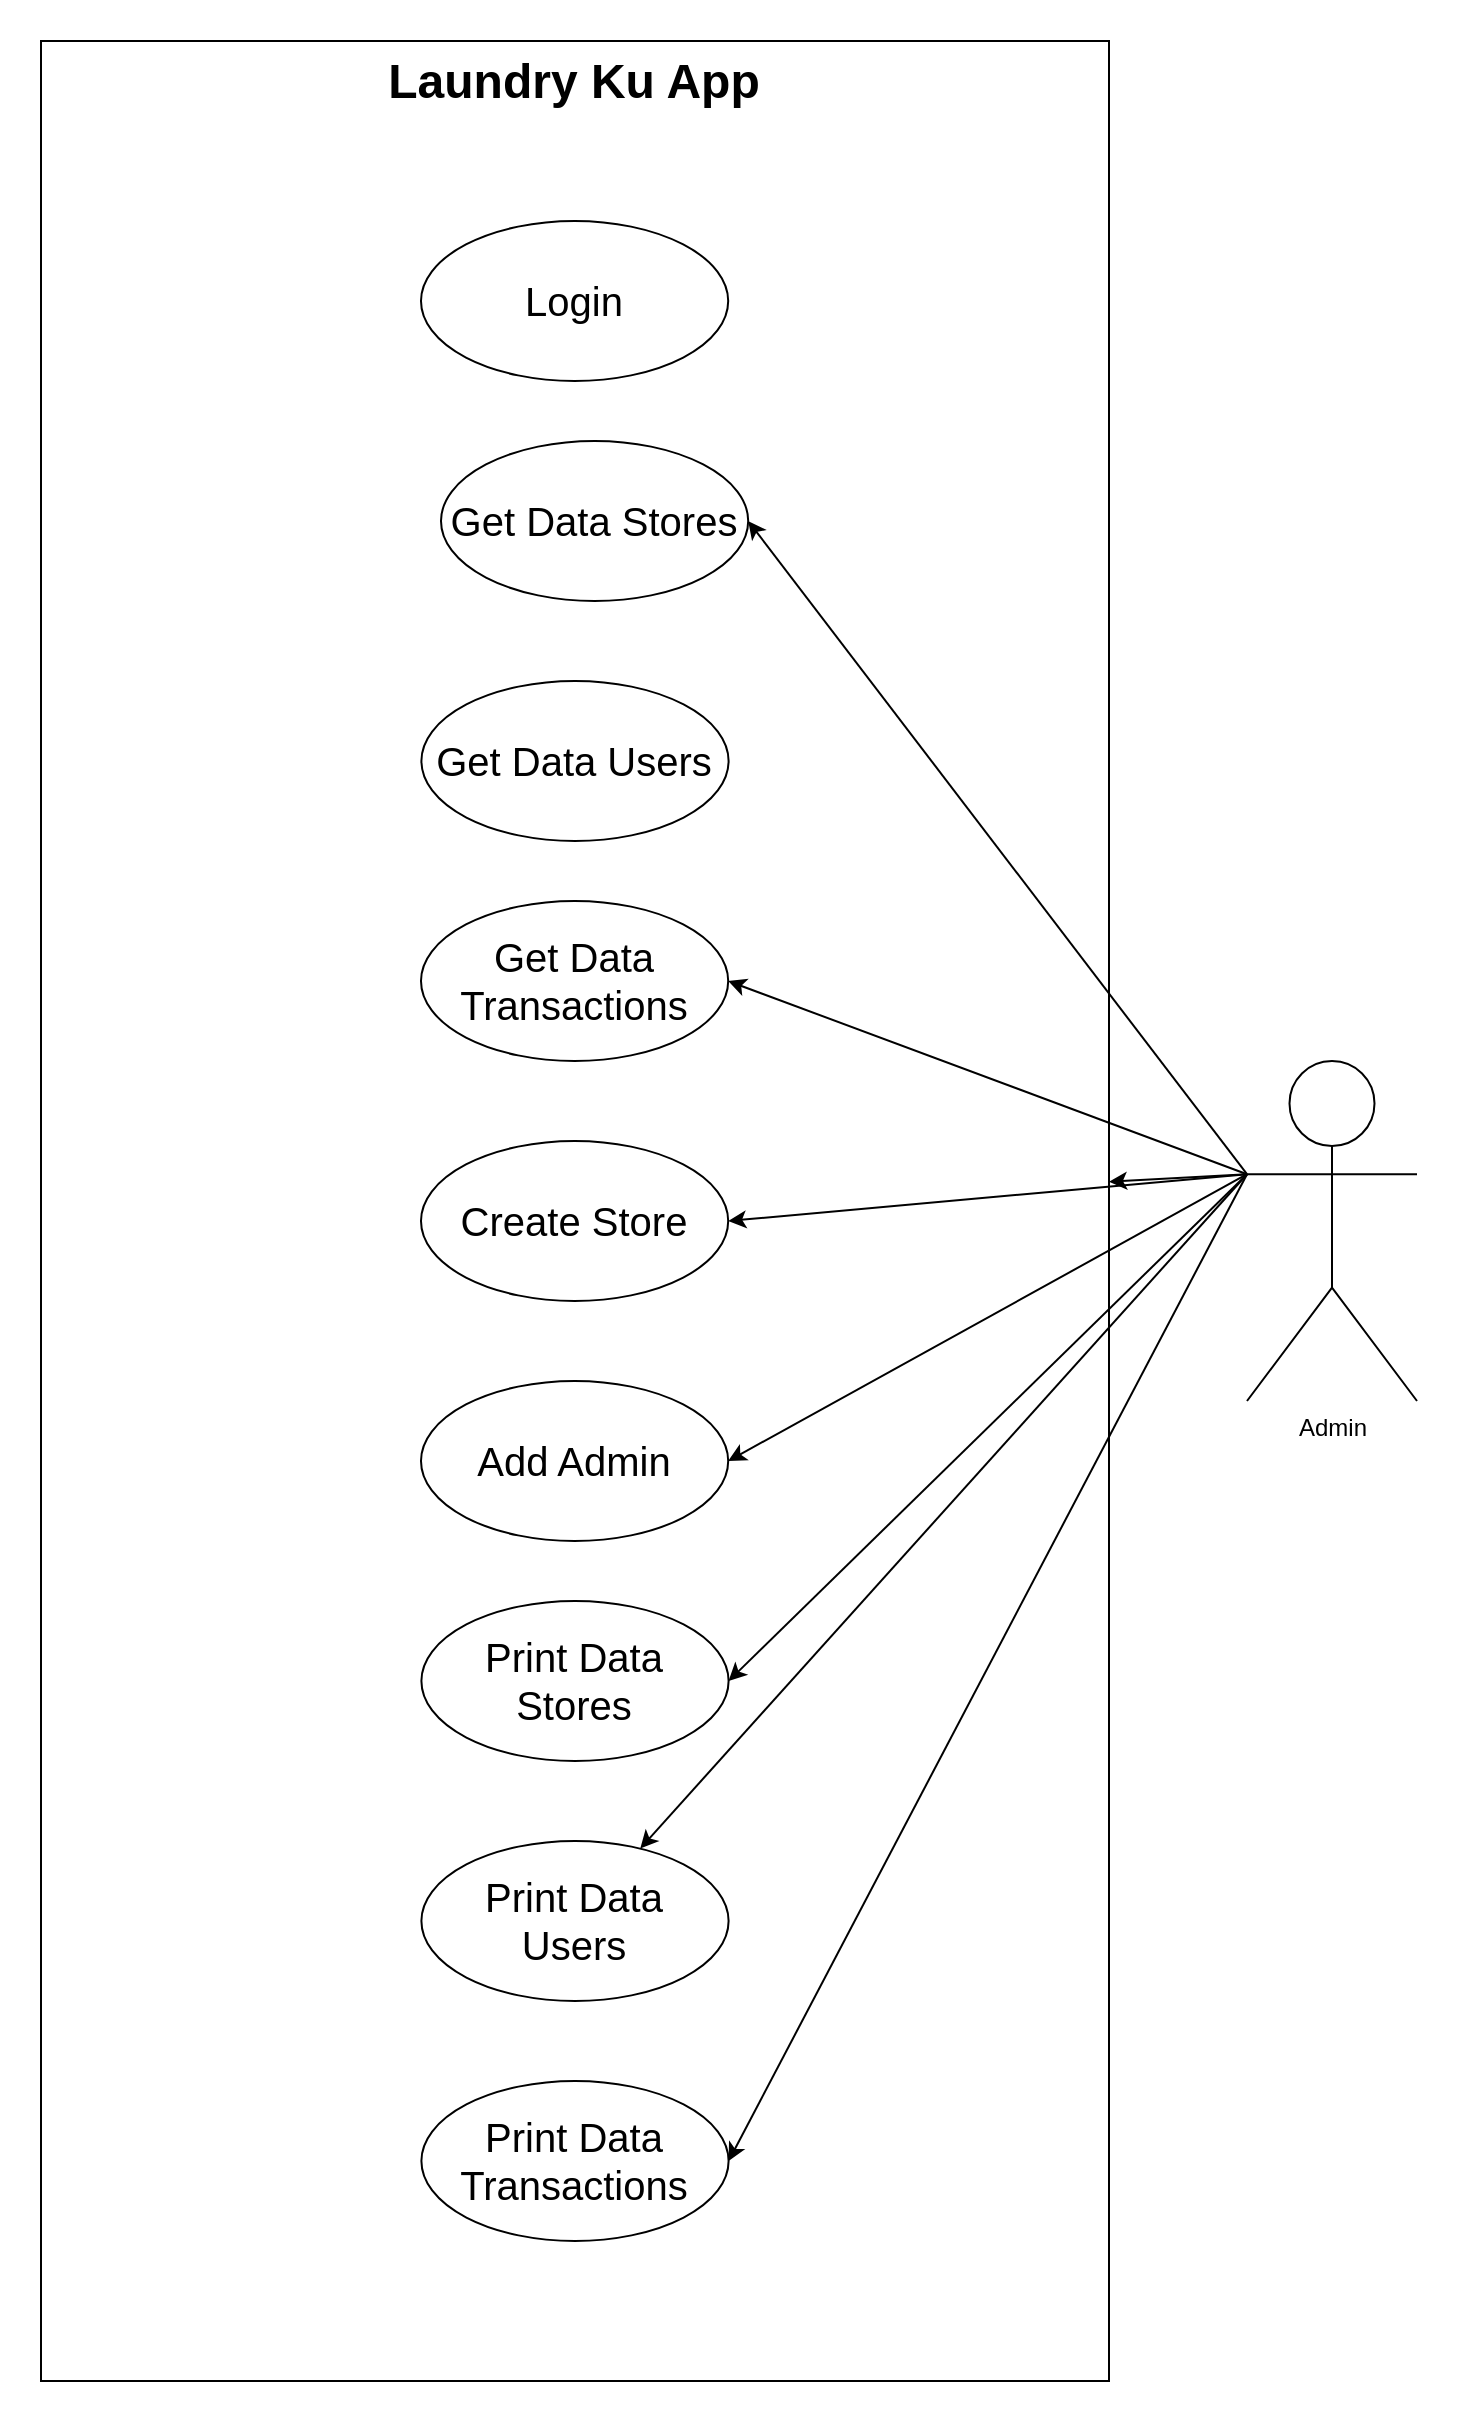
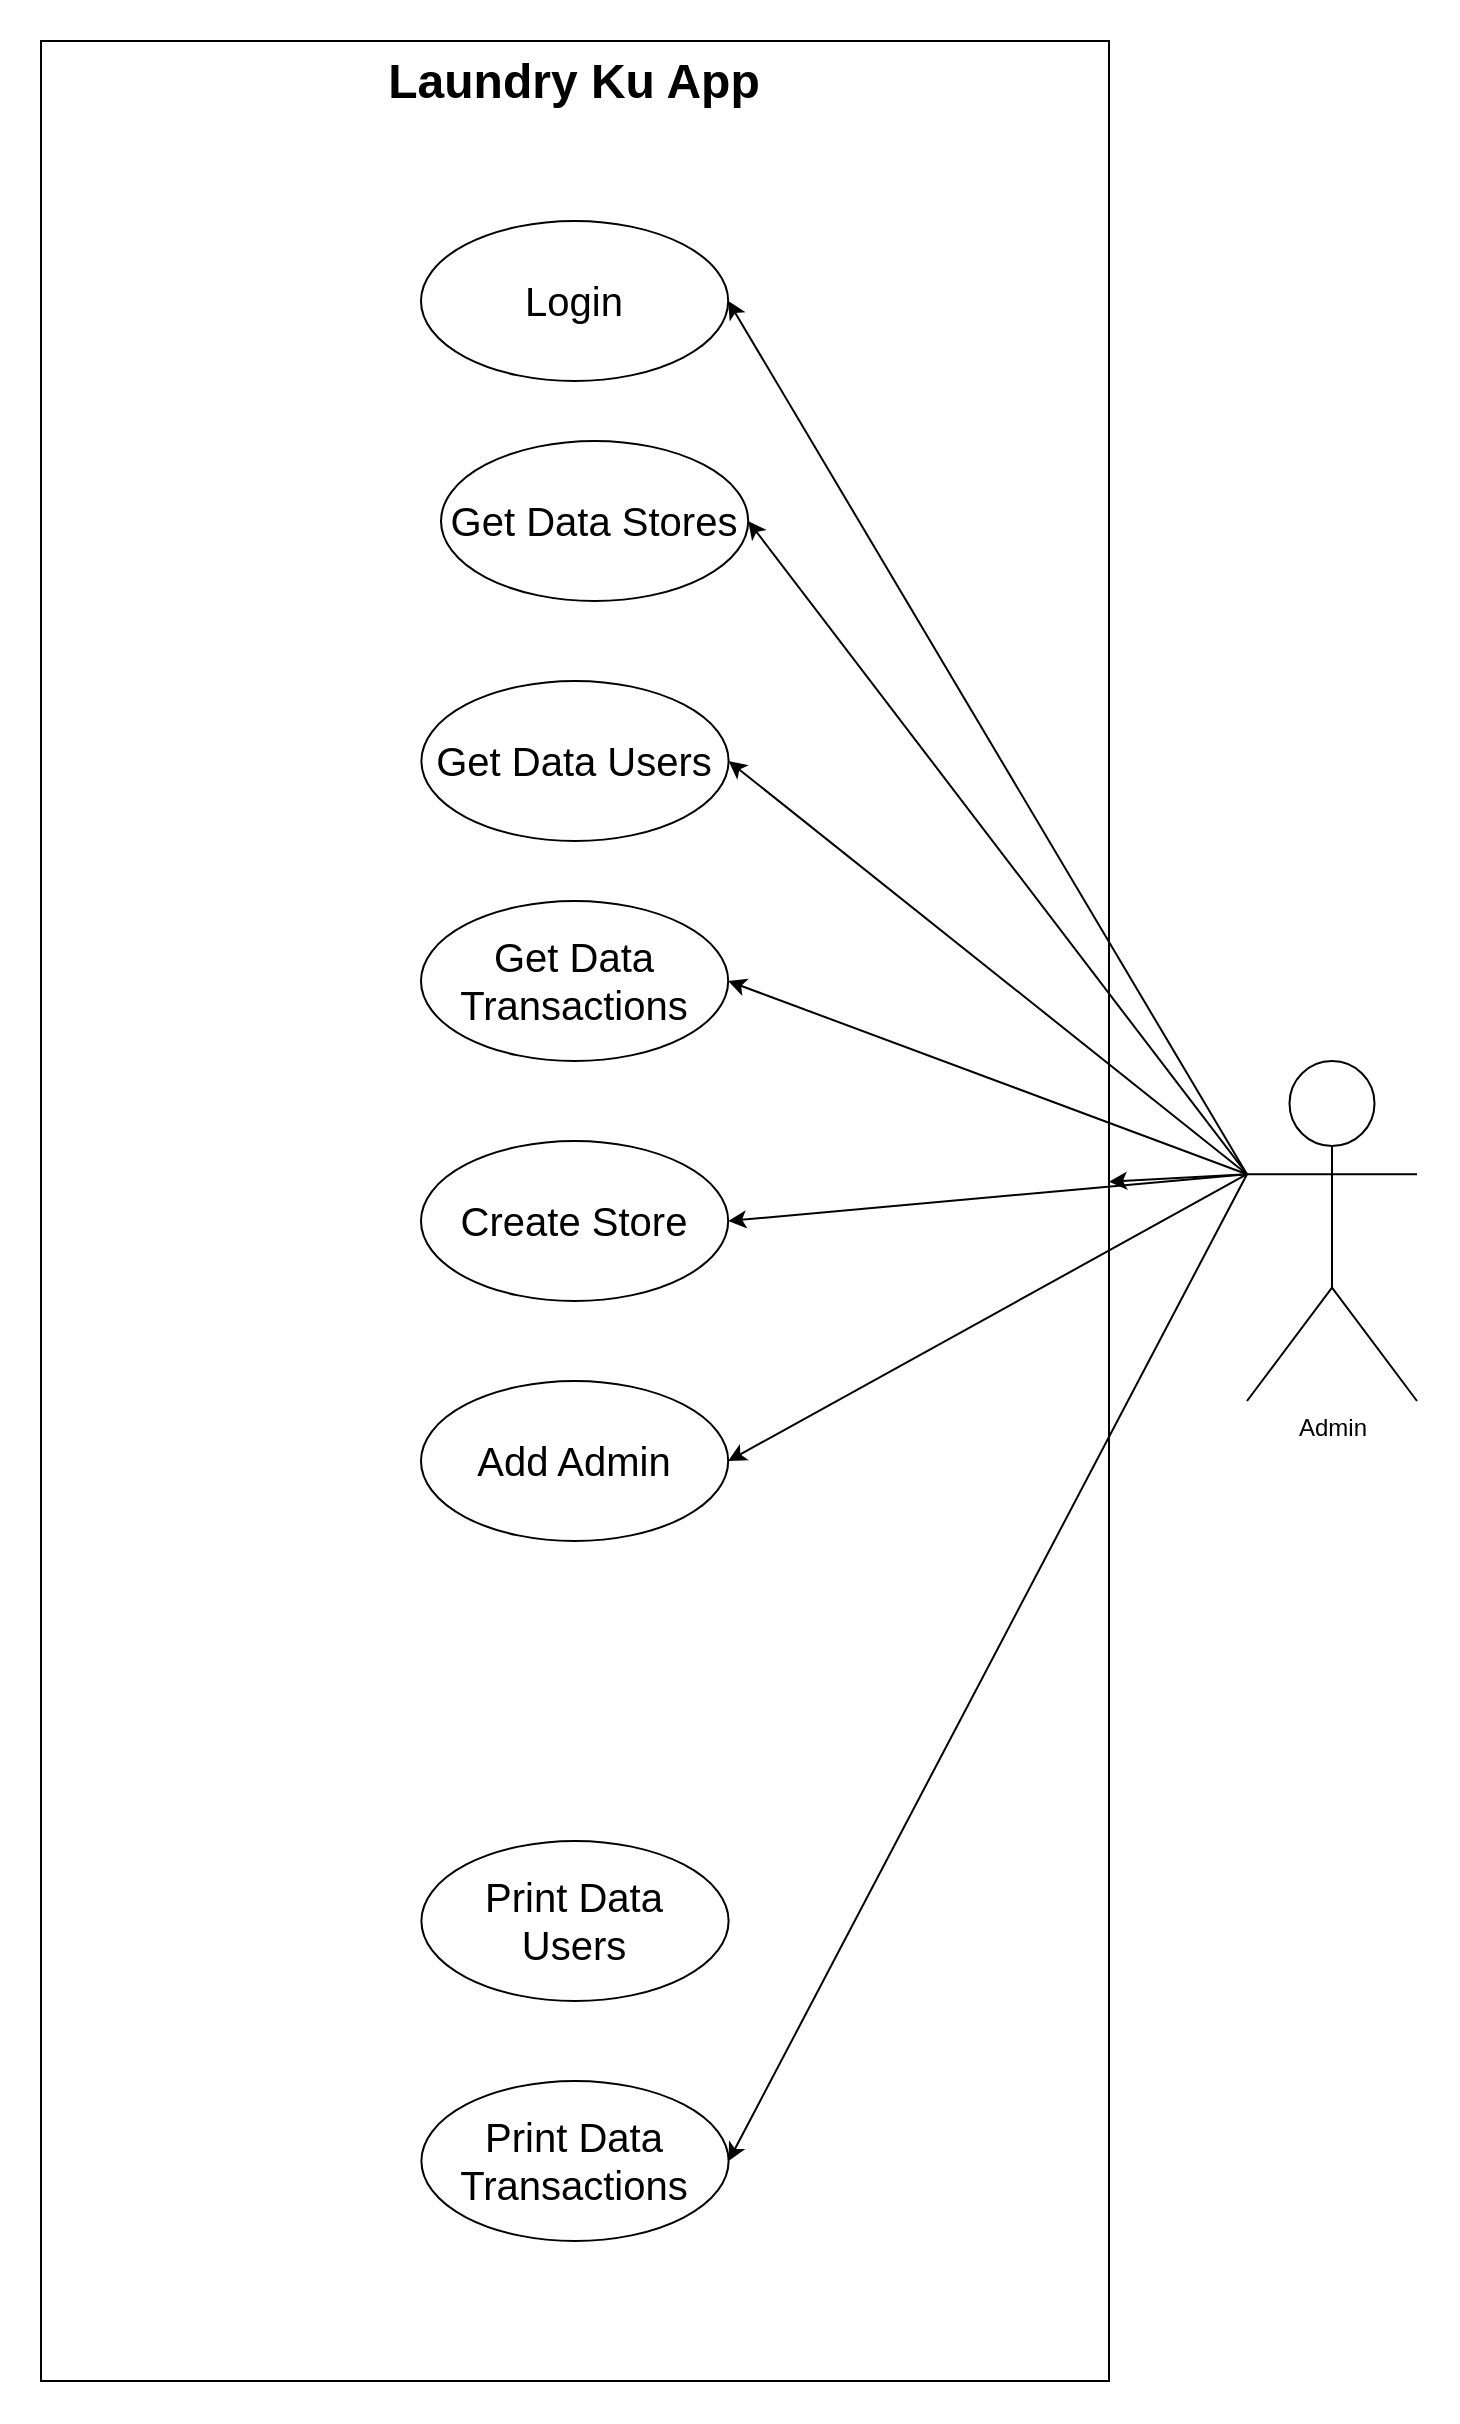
  <mxCell id="0" />
  <mxCell id="1" parent="0" />
  <mxCell id="2" value="&lt;font style=&quot;font-size: 24px;&quot;&gt;Laundry Ku App&lt;/font&gt;" style="shape=rect;html=1;verticalAlign=top;fontStyle=1;whiteSpace=wrap;align=center;movable=0;resizable=0;rotatable=0;deletable=0;editable=0;locked=1;connectable=0;" parent="1" vertex="1"><mxGeometry x="20" y="20" width="534" height="1170" as="geometry" /></mxCell>
+ <mxCell id="3" style="rounded=0;orthogonalLoop=1;jettySize=auto;html=1;exitX=0;exitY=0.333;exitDx=0;exitDy=0;exitPerimeter=0;entryX=1;entryY=0.5;entryDx=0;entryDy=0;" edge="1" parent="1" source="12" target="13"><mxGeometry relative="1" as="geometry" /></mxCell>
  <mxCell id="4" style="rounded=0;orthogonalLoop=1;jettySize=auto;html=1;exitX=0;exitY=0.333;exitDx=0;exitDy=0;exitPerimeter=0;entryX=1;entryY=0.5;entryDx=0;entryDy=0;" edge="1" parent="1" source="12" target="20"><mxGeometry relative="1" as="geometry" /></mxCell>
- <mxCell id="5" style="rounded=0;orthogonalLoop=1;jettySize=auto;html=1;exitX=0;exitY=0.333;exitDx=0;exitDy=0;exitPerimeter=0;" edge="1" parent="1" source="12" target="18"><mxGeometry relative="1" as="geometry" /></mxCell>
+ <mxCell id="5" style="rounded=0;orthogonalLoop=1;jettySize=auto;html=1;exitX=0;exitY=0.333;exitDx=0;exitDy=0;exitPerimeter=0;entryX=1;entryY=0.5;entryDx=0;entryDy=0;" edge="1" parent="1" source="12" target="17"><mxGeometry relative="1" as="geometry" /></mxCell>
  <mxCell id="6" style="rounded=0;orthogonalLoop=1;jettySize=auto;html=1;exitX=0;exitY=0.333;exitDx=0;exitDy=0;exitPerimeter=0;entryX=1;entryY=0.5;entryDx=0;entryDy=0;" edge="1" parent="1" source="12" target="19"><mxGeometry relative="1" as="geometry" /></mxCell>
  <mxCell id="7" style="rounded=0;orthogonalLoop=1;jettySize=auto;html=1;exitX=0;exitY=0.333;exitDx=0;exitDy=0;exitPerimeter=0;entryX=1;entryY=0.5;entryDx=0;entryDy=0;" edge="1" parent="1" source="12" target="15"><mxGeometry relative="1" as="geometry" /></mxCell>
  <mxCell id="8" style="rounded=0;orthogonalLoop=1;jettySize=auto;html=1;exitX=0;exitY=0.333;exitDx=0;exitDy=0;exitPerimeter=0;entryX=1;entryY=0.5;entryDx=0;entryDy=0;" edge="1" parent="1" source="12" target="14"><mxGeometry relative="1" as="geometry" /></mxCell>
- <mxCell id="9" style="rounded=0;orthogonalLoop=1;jettySize=auto;html=1;exitX=0;exitY=0.333;exitDx=0;exitDy=0;exitPerimeter=0;entryX=1;entryY=0.5;entryDx=0;entryDy=0;" edge="1" parent="1" source="12" target="16"><mxGeometry relative="1" as="geometry" /></mxCell>
  <mxCell id="10" style="rounded=0;orthogonalLoop=1;jettySize=auto;html=1;exitX=0;exitY=0.333;exitDx=0;exitDy=0;exitPerimeter=0;" edge="1" parent="1" source="12" target="2"><mxGeometry relative="1" as="geometry" /></mxCell>
  <mxCell id="11" style="rounded=0;orthogonalLoop=1;jettySize=auto;html=1;exitX=0;exitY=0.333;exitDx=0;exitDy=0;exitPerimeter=0;entryX=1;entryY=0.5;entryDx=0;entryDy=0;" edge="1" parent="1" source="12" target="21"><mxGeometry relative="1" as="geometry" /></mxCell>
  <mxCell id="12" value="Admin" style="shape=umlActor;html=1;verticalLabelPosition=bottom;verticalAlign=top;align=center;" parent="1" vertex="1"><mxGeometry x="623" y="530" width="85" height="170" as="geometry" /></mxCell>
  <mxCell id="13" value="Login" style="ellipse;whiteSpace=wrap;html=1;fontSize=20;" parent="1" vertex="1"><mxGeometry x="210" y="110" width="153.6" height="80" as="geometry" /></mxCell>
  <mxCell id="14" value="Add Admin" style="ellipse;whiteSpace=wrap;html=1;fontSize=20;" parent="1" vertex="1"><mxGeometry x="210" y="690" width="153.6" height="80" as="geometry" /></mxCell>
  <mxCell id="15" value="Create Store" style="ellipse;whiteSpace=wrap;html=1;fontSize=20;" parent="1" vertex="1"><mxGeometry x="210" y="570" width="153.6" height="80" as="geometry" /></mxCell>
- <mxCell id="16" value="Print Data &lt;br&gt;Stores" style="ellipse;whiteSpace=wrap;html=1;fontSize=20;" parent="1" vertex="1"><mxGeometry x="210.2" y="800" width="153.6" height="80" as="geometry" /></mxCell>
  <mxCell id="17" value="Get Data Users" style="ellipse;whiteSpace=wrap;html=1;fontSize=20;" parent="1" vertex="1"><mxGeometry x="210.2" y="340" width="153.6" height="80" as="geometry" /></mxCell>
  <mxCell id="18" value="Print Data &lt;br&gt;Users" style="ellipse;whiteSpace=wrap;html=1;fontSize=20;" parent="1" vertex="1"><mxGeometry x="210.2" y="920" width="153.6" height="80" as="geometry" /></mxCell>
  <mxCell id="19" value="Get Data Transactions" style="ellipse;whiteSpace=wrap;html=1;fontSize=20;" parent="1" vertex="1"><mxGeometry x="210" y="450" width="153.6" height="80" as="geometry" /></mxCell>
  <mxCell id="20" value="Get Data Stores" style="ellipse;whiteSpace=wrap;html=1;fontSize=20;" parent="1" vertex="1"><mxGeometry x="220" y="220" width="153.6" height="80" as="geometry" /></mxCell>
  <mxCell id="21" value="Print Data &lt;br&gt;Transactions" style="ellipse;whiteSpace=wrap;html=1;fontSize=20;" vertex="1" parent="1"><mxGeometry x="210.2" y="1040" width="153.6" height="80" as="geometry" /></mxCell>
